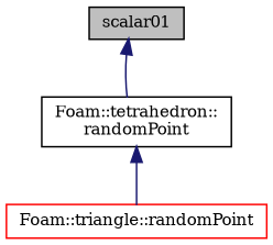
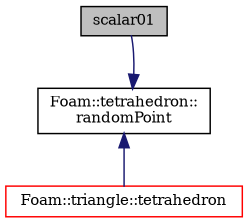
  digraph {
    fontname="DejaVu Serif"
    rankdir=TB
    node [color=black fontname="DejaVu Serif" fontsize=10 shape=record]
    edge [color=midnightblue dir=back fontname="DejaVu Serif" fontsize=10 labelfontname=Helvetica labelfontsize=10 style=solid]
    n1 [fillcolor=grey75 fontcolor=black height=0.2 label=scalar01 style=filled width=0.4]
    n2 [height=0.2 label="Foam::tetrahedron::\lrandomPoint" width=0.4]
-   n3 [color=red height=0.2 label="Foam::triangle::randomPoint" width=0.4]
-   n1 -> n2
+   n3 [color=red height=0.2 label="Foam::triangle::tetrahedron" width=0.4]
+   n2 -> n1
    n2 -> n3
  }
